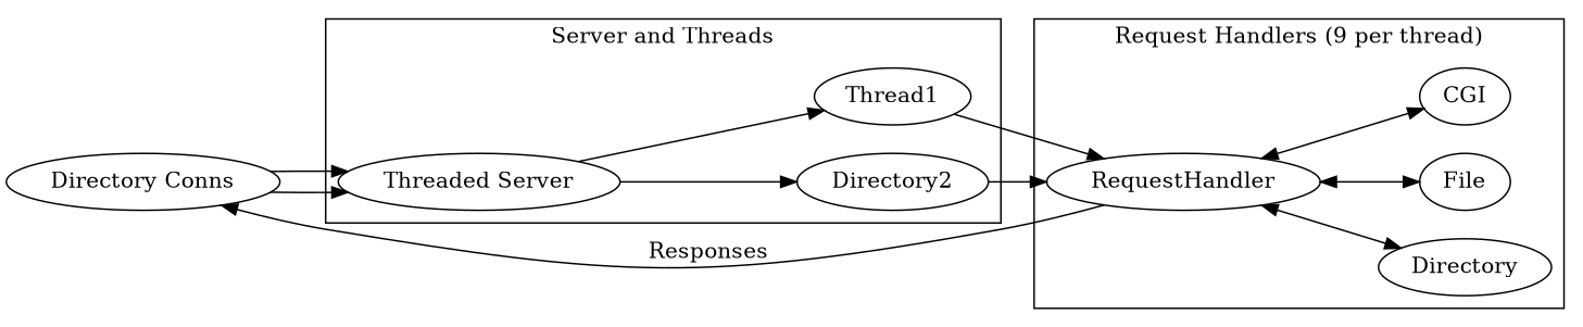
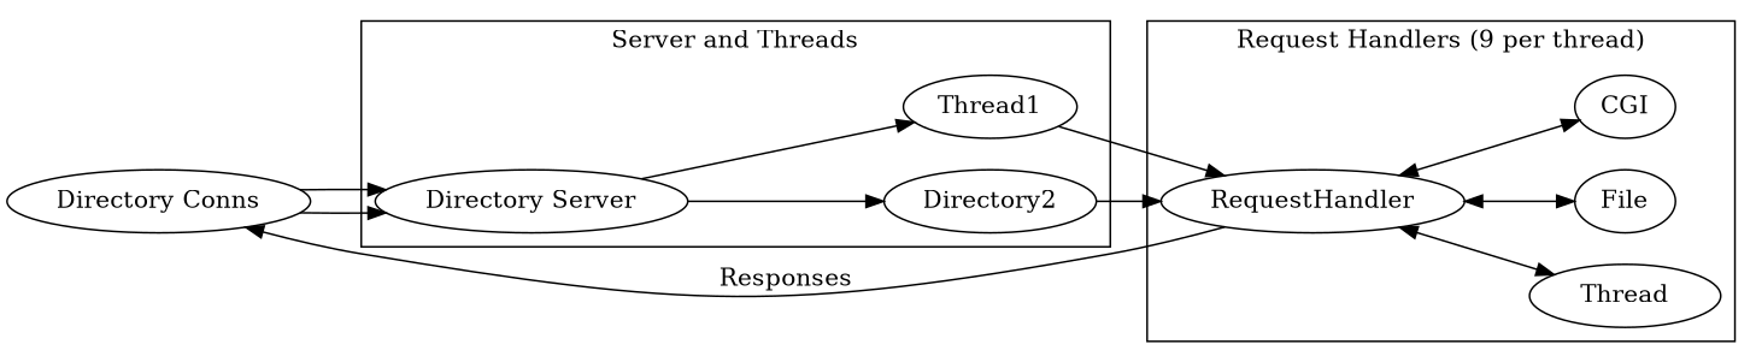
  digraph {
    compound=true
    rankdir=LR
-   "Threaded Server"
+   "Threaded Server" [label="Directory Server"]
    Thread1
    n3 [label=Directory2]
    RequestHandler
-   Directory
+   Directory [label=Thread]
    File
    CGI
    n8 [label="Directory Conns"]
    subgraph cluster_1 {
      label="Server and Threads"
      "Threaded Server"
      Thread1
      n3
    }
    subgraph cluster_2 {
      label="Request Handlers (9 per thread)"
      RequestHandler
      Directory
      File
      CGI
    }
    "Threaded Server" -> Thread1
    "Threaded Server" -> n3
    Thread1 -> RequestHandler
    n3 -> RequestHandler
    RequestHandler -> Directory [dir=both]
    RequestHandler -> File [dir=both]
    RequestHandler -> CGI [dir=both]
    RequestHandler -> n8 [label=Responses]
    n8 -> "Threaded Server"
    n8 -> "Threaded Server"
  }
